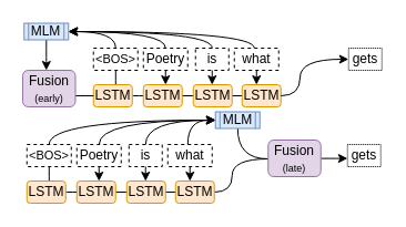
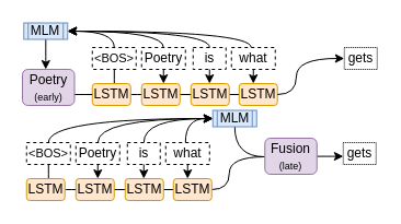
  <mxCell id="0" />
  <mxCell id="1" parent="0" />
  <mxCell id="2" style="edgeStyle=orthogonalEdgeStyle;curved=1;rounded=0;orthogonalLoop=1;jettySize=auto;html=1;fontSize=11;endArrow=none;endFill=0;" parent="1" source="24" target="18" edge="1"><mxGeometry relative="1" as="geometry" /></mxCell>
  <mxCell id="3" style="edgeStyle=orthogonalEdgeStyle;rounded=0;orthogonalLoop=1;jettySize=auto;html=1;endArrow=classic;endFill=1;" parent="1" source="5" target="16" edge="1"><mxGeometry relative="1" as="geometry"><Array as="points"><mxPoint x="85.75" y="163" /><mxPoint x="85.75" y="163" /></Array></mxGeometry></mxCell>
  <mxCell id="4" style="edgeStyle=orthogonalEdgeStyle;curved=1;rounded=0;orthogonalLoop=1;jettySize=auto;html=1;entryX=0;entryY=0.5;entryDx=0;entryDy=0;endArrow=classic;endFill=1;" parent="1" source="5" target="14" edge="1"><mxGeometry relative="1" as="geometry"><Array as="points"><mxPoint x="88.75" y="108" /></Array></mxGeometry></mxCell>
  <mxCell id="5" value="Poetry" style="text;html=1;strokeColor=default;fillColor=none;align=center;verticalAlign=middle;whiteSpace=wrap;rounded=0;dashed=1;" parent="1" vertex="1"><mxGeometry x="68.75" y="130" width="40" height="20" as="geometry" /></mxCell>
  <mxCell id="6" style="edgeStyle=orthogonalEdgeStyle;rounded=0;orthogonalLoop=1;jettySize=auto;html=1;endArrow=classic;endFill=1;" parent="1" source="8" target="15" edge="1"><mxGeometry relative="1" as="geometry"><Array as="points"><mxPoint x="128.75" y="163" /><mxPoint x="128.75" y="163" /></Array></mxGeometry></mxCell>
  <mxCell id="7" style="edgeStyle=orthogonalEdgeStyle;curved=1;rounded=0;orthogonalLoop=1;jettySize=auto;html=1;entryX=0;entryY=0.5;entryDx=0;entryDy=0;endArrow=classic;endFill=1;" parent="1" source="8" target="14" edge="1"><mxGeometry relative="1" as="geometry"><Array as="points"><mxPoint x="130.75" y="108" /></Array></mxGeometry></mxCell>
  <mxCell id="8" value="is" style="text;html=1;strokeColor=default;fillColor=none;align=center;verticalAlign=middle;whiteSpace=wrap;rounded=0;dashed=1;" parent="1" vertex="1"><mxGeometry x="115.75" y="130" width="30" height="20" as="geometry" /></mxCell>
  <mxCell id="9" value="gets" style="text;html=1;strokeColor=default;fillColor=none;align=center;verticalAlign=middle;whiteSpace=wrap;rounded=0;dashed=1;dashPattern=1 1;" parent="1" vertex="1"><mxGeometry x="312.75" y="130" width="30" height="20" as="geometry" /></mxCell>
  <mxCell id="10" style="edgeStyle=orthogonalEdgeStyle;rounded=0;orthogonalLoop=1;jettySize=auto;html=1;endArrow=classic;endFill=1;" parent="1" source="12" target="18" edge="1"><mxGeometry relative="1" as="geometry"><Array as="points"><mxPoint x="168.75" y="163" /><mxPoint x="168.75" y="163" /></Array></mxGeometry></mxCell>
  <mxCell id="11" style="edgeStyle=orthogonalEdgeStyle;curved=1;rounded=0;orthogonalLoop=1;jettySize=auto;html=1;entryX=0;entryY=0.5;entryDx=0;entryDy=0;endArrow=classic;endFill=1;" parent="1" source="12" target="14" edge="1"><mxGeometry relative="1" as="geometry"><Array as="points"><mxPoint x="168.75" y="108" /></Array></mxGeometry></mxCell>
  <mxCell id="12" value="what" style="text;html=1;strokeColor=default;fillColor=none;align=center;verticalAlign=middle;whiteSpace=wrap;rounded=0;dashed=1;" parent="1" vertex="1"><mxGeometry x="150.75" y="130" width="40" height="20" as="geometry" /></mxCell>
  <mxCell id="13" style="edgeStyle=orthogonalEdgeStyle;curved=1;rounded=0;orthogonalLoop=1;jettySize=auto;html=1;endArrow=none;endFill=0;" parent="1" source="14" target="20" edge="1"><mxGeometry relative="1" as="geometry"><Array as="points"><mxPoint x="213.75" y="143" /></Array></mxGeometry></mxCell>
  <mxCell id="14" value="MLM" style="shape=process;whiteSpace=wrap;html=1;backgroundOutline=1;fillColor=#dae8fc;strokeColor=#6c8ebf;" parent="1" vertex="1"><mxGeometry x="193.75" y="100.5" width="40" height="15" as="geometry" /></mxCell>
  <mxCell id="15" value="LSTM" style="rounded=1;whiteSpace=wrap;html=1;fillColor=#ffe6cc;strokeColor=#d79b00;" parent="1" vertex="1"><mxGeometry x="113.75" y="163" width="35" height="20" as="geometry" /></mxCell>
  <mxCell id="16" value="LSTM" style="rounded=1;whiteSpace=wrap;html=1;fillColor=#ffe6cc;strokeColor=#d79b00;" parent="1" vertex="1"><mxGeometry x="68.75" y="163" width="35" height="20" as="geometry" /></mxCell>
  <mxCell id="17" style="edgeStyle=orthogonalEdgeStyle;rounded=0;orthogonalLoop=1;jettySize=auto;html=1;endArrow=none;endFill=0;curved=1;" parent="1" source="18" target="20" edge="1"><mxGeometry relative="1" as="geometry"><Array as="points"><mxPoint x="208.75" y="173" /><mxPoint x="208.75" y="143" /></Array></mxGeometry></mxCell>
  <mxCell id="18" value="LSTM" style="rounded=1;whiteSpace=wrap;html=1;fillColor=#ffe6cc;strokeColor=#d79b00;" parent="1" vertex="1"><mxGeometry x="157.75" y="163" width="35" height="20" as="geometry" /></mxCell>
  <mxCell id="19" style="edgeStyle=orthogonalEdgeStyle;curved=1;rounded=0;orthogonalLoop=1;jettySize=auto;html=1;fontSize=9;endArrow=classic;endFill=1;entryX=0.003;entryY=0.631;entryDx=0;entryDy=0;entryPerimeter=0;" parent="1" source="20" target="9" edge="1"><mxGeometry relative="1" as="geometry"><mxPoint x="309" y="143" as="targetPoint" /><Array as="points"><mxPoint x="309" y="143" /></Array></mxGeometry></mxCell>
  <mxCell id="20" value="Fusion&lt;br&gt;&lt;font style=&quot;font-size: 9px;&quot;&gt;(late)&lt;/font&gt;" style="rounded=1;whiteSpace=wrap;html=1;fillColor=#e1d5e7;strokeColor=#9673a6;" parent="1" vertex="1"><mxGeometry x="241.25" y="126" width="47.5" height="33" as="geometry" /></mxCell>
  <mxCell id="21" style="edgeStyle=orthogonalEdgeStyle;curved=1;rounded=0;orthogonalLoop=1;jettySize=auto;html=1;entryX=0.571;entryY=0;entryDx=0;entryDy=0;entryPerimeter=0;fontSize=11;endArrow=classic;endFill=1;" parent="1" source="23" target="24" edge="1"><mxGeometry relative="1" as="geometry" /></mxCell>
  <mxCell id="22" style="edgeStyle=orthogonalEdgeStyle;curved=1;rounded=0;orthogonalLoop=1;jettySize=auto;html=1;entryX=0;entryY=0.5;entryDx=0;entryDy=0;fontSize=11;endArrow=classic;endFill=1;" parent="1" source="23" target="14" edge="1"><mxGeometry relative="1" as="geometry"><Array as="points"><mxPoint x="43.75" y="108" /></Array></mxGeometry></mxCell>
  <mxCell id="23" value="&lt;font style=&quot;font-size: 11px;&quot;&gt;&amp;lt;BOS&amp;gt;&lt;/font&gt;" style="text;html=1;strokeColor=default;fillColor=none;align=center;verticalAlign=middle;whiteSpace=wrap;rounded=0;dashed=1;" parent="1" vertex="1"><mxGeometry x="23.75" y="130" width="40" height="20" as="geometry" /></mxCell>
  <mxCell id="24" value="LSTM" style="rounded=1;whiteSpace=wrap;html=1;fillColor=#ffe6cc;strokeColor=#d79b00;" parent="1" vertex="1"><mxGeometry x="23.75" y="163" width="35" height="20" as="geometry" /></mxCell>
  <mxCell id="25" style="edgeStyle=orthogonalEdgeStyle;curved=1;rounded=0;orthogonalLoop=1;jettySize=auto;html=1;fontSize=11;endArrow=none;endFill=0;" parent="1" source="45" target="40" edge="1"><mxGeometry relative="1" as="geometry" /></mxCell>
  <mxCell id="26" style="edgeStyle=orthogonalEdgeStyle;rounded=0;orthogonalLoop=1;jettySize=auto;html=1;endArrow=classic;endFill=1;" parent="1" source="28" target="39" edge="1"><mxGeometry relative="1" as="geometry"><Array as="points"><mxPoint x="145.75" y="76" /><mxPoint x="145.75" y="76" /></Array></mxGeometry></mxCell>
  <mxCell id="27" style="edgeStyle=orthogonalEdgeStyle;curved=1;rounded=0;orthogonalLoop=1;jettySize=auto;html=1;entryX=1;entryY=0.5;entryDx=0;entryDy=0;endArrow=classic;endFill=1;" parent="1" source="28" target="37" edge="1"><mxGeometry relative="1" as="geometry"><Array as="points"><mxPoint x="148.75" y="28" /></Array></mxGeometry></mxCell>
  <mxCell id="28" value="Poetry" style="text;html=1;strokeColor=default;fillColor=none;align=center;verticalAlign=middle;whiteSpace=wrap;rounded=0;dashed=1;" parent="1" vertex="1"><mxGeometry x="128.75" y="43" width="40" height="20" as="geometry" /></mxCell>
  <mxCell id="29" style="edgeStyle=orthogonalEdgeStyle;rounded=0;orthogonalLoop=1;jettySize=auto;html=1;endArrow=classic;endFill=1;" parent="1" source="31" target="38" edge="1"><mxGeometry relative="1" as="geometry"><Array as="points"><mxPoint x="188.75" y="76" /><mxPoint x="188.75" y="76" /></Array></mxGeometry></mxCell>
  <mxCell id="30" style="edgeStyle=orthogonalEdgeStyle;curved=1;rounded=0;orthogonalLoop=1;jettySize=auto;html=1;entryX=1;entryY=0.5;entryDx=0;entryDy=0;endArrow=classic;endFill=1;" parent="1" source="31" target="37" edge="1"><mxGeometry relative="1" as="geometry"><Array as="points"><mxPoint x="190.75" y="28" /></Array></mxGeometry></mxCell>
  <mxCell id="31" value="is" style="text;html=1;strokeColor=default;fillColor=none;align=center;verticalAlign=middle;whiteSpace=wrap;rounded=0;dashed=1;" parent="1" vertex="1"><mxGeometry x="175.75" y="43" width="30" height="20" as="geometry" /></mxCell>
  <mxCell id="32" value="gets" style="text;html=1;strokeColor=default;fillColor=none;align=center;verticalAlign=middle;whiteSpace=wrap;rounded=0;dashed=1;dashPattern=1 1;" parent="1" vertex="1"><mxGeometry x="313.75" y="43" width="30" height="20" as="geometry" /></mxCell>
  <mxCell id="33" style="edgeStyle=orthogonalEdgeStyle;rounded=0;orthogonalLoop=1;jettySize=auto;html=1;endArrow=classic;endFill=1;" parent="1" source="35" target="40" edge="1"><mxGeometry relative="1" as="geometry"><Array as="points"><mxPoint x="228.75" y="76" /><mxPoint x="228.75" y="76" /></Array></mxGeometry></mxCell>
  <mxCell id="34" style="edgeStyle=orthogonalEdgeStyle;curved=1;rounded=0;orthogonalLoop=1;jettySize=auto;html=1;entryX=1;entryY=0.5;entryDx=0;entryDy=0;endArrow=classic;endFill=1;" parent="1" source="35" target="37" edge="1"><mxGeometry relative="1" as="geometry"><Array as="points"><mxPoint x="228.75" y="28" /></Array></mxGeometry></mxCell>
  <mxCell id="35" value="what" style="text;html=1;strokeColor=default;fillColor=none;align=center;verticalAlign=middle;whiteSpace=wrap;rounded=0;dashed=1;" parent="1" vertex="1"><mxGeometry x="210.75" y="43" width="40" height="20" as="geometry" /></mxCell>
  <mxCell id="36" style="edgeStyle=orthogonalEdgeStyle;curved=1;rounded=0;orthogonalLoop=1;jettySize=auto;html=1;entryX=0.447;entryY=0;entryDx=0;entryDy=0;entryPerimeter=0;fontSize=10;endArrow=classic;endFill=1;" parent="1" source="37" target="47" edge="1"><mxGeometry relative="1" as="geometry" /></mxCell>
  <mxCell id="37" value="MLM" style="shape=process;whiteSpace=wrap;html=1;backgroundOutline=1;fillColor=#dae8fc;strokeColor=#6c8ebf;" parent="1" vertex="1"><mxGeometry x="21.25" y="20.5" width="40" height="15" as="geometry" /></mxCell>
  <mxCell id="38" value="LSTM" style="rounded=1;whiteSpace=wrap;html=1;fillColor=#ffe6cc;strokeColor=#d79b00;" parent="1" vertex="1"><mxGeometry x="173.75" y="76" width="35" height="20" as="geometry" /></mxCell>
  <mxCell id="39" value="LSTM" style="rounded=1;whiteSpace=wrap;html=1;fillColor=#ffe6cc;strokeColor=#d79b00;" parent="1" vertex="1"><mxGeometry x="128.75" y="76" width="35" height="20" as="geometry" /></mxCell>
  <mxCell id="40" value="LSTM" style="rounded=1;whiteSpace=wrap;html=1;fillColor=#ffe6cc;strokeColor=#d79b00;" parent="1" vertex="1"><mxGeometry x="217.75" y="76" width="35" height="20" as="geometry" /></mxCell>
  <mxCell id="41" style="edgeStyle=orthogonalEdgeStyle;curved=1;rounded=0;orthogonalLoop=1;jettySize=auto;html=1;endArrow=classic;endFill=1;exitX=1;exitY=0.5;exitDx=0;exitDy=0;" parent="1" source="40" target="32" edge="1"><mxGeometry relative="1" as="geometry"><mxPoint x="348.75" y="53" as="sourcePoint" /><Array as="points"><mxPoint x="270" y="86" /><mxPoint x="270" y="53" /></Array></mxGeometry></mxCell>
  <mxCell id="42" style="edgeStyle=orthogonalEdgeStyle;curved=1;rounded=0;orthogonalLoop=1;jettySize=auto;html=1;entryX=0.571;entryY=0;entryDx=0;entryDy=0;entryPerimeter=0;fontSize=11;endArrow=classic;endFill=1;" parent="1" source="44" target="45" edge="1"><mxGeometry relative="1" as="geometry" /></mxCell>
  <mxCell id="43" style="edgeStyle=orthogonalEdgeStyle;curved=1;rounded=0;orthogonalLoop=1;jettySize=auto;html=1;entryX=1;entryY=0.5;entryDx=0;entryDy=0;fontSize=11;endArrow=classic;endFill=1;" parent="1" source="44" target="37" edge="1"><mxGeometry relative="1" as="geometry"><Array as="points"><mxPoint x="103.75" y="28" /></Array></mxGeometry></mxCell>
  <mxCell id="44" value="&lt;font style=&quot;font-size: 11px;&quot;&gt;&amp;lt;BOS&amp;gt;&lt;/font&gt;" style="text;html=1;strokeColor=default;fillColor=none;align=center;verticalAlign=middle;whiteSpace=wrap;rounded=0;dashed=1;" parent="1" vertex="1"><mxGeometry x="83.75" y="43" width="40" height="20" as="geometry" /></mxCell>
  <mxCell id="45" value="LSTM" style="rounded=1;whiteSpace=wrap;html=1;fillColor=#ffe6cc;strokeColor=#d79b00;" parent="1" vertex="1"><mxGeometry x="83.75" y="76" width="35" height="20" as="geometry" /></mxCell>
  <mxCell id="46" style="edgeStyle=orthogonalEdgeStyle;curved=1;rounded=0;orthogonalLoop=1;jettySize=auto;html=1;entryX=0;entryY=0.5;entryDx=0;entryDy=0;fontSize=10;endArrow=none;endFill=0;" parent="1" source="47" target="45" edge="1"><mxGeometry relative="1" as="geometry"><Array as="points"><mxPoint x="47.75" y="86" /></Array></mxGeometry></mxCell>
- <mxCell id="47" value="Fusion&lt;br&gt;&lt;font style=&quot;font-size: 9px;&quot;&gt;(early)&lt;/font&gt;" style="rounded=1;whiteSpace=wrap;html=1;fillColor=#e1d5e7;strokeColor=#9673a6;" parent="1" vertex="1"><mxGeometry x="20" y="63" width="47.5" height="33" as="geometry" /></mxCell>
+ <mxCell id="47" value="Poetry&lt;br&gt;&lt;font style=&quot;font-size: 9px;&quot;&gt;(early)&lt;/font&gt;" style="rounded=1;whiteSpace=wrap;html=1;fillColor=#e1d5e7;strokeColor=#9673a6;" parent="1" vertex="1"><mxGeometry x="20" y="63" width="47.5" height="33" as="geometry" /></mxCell>
